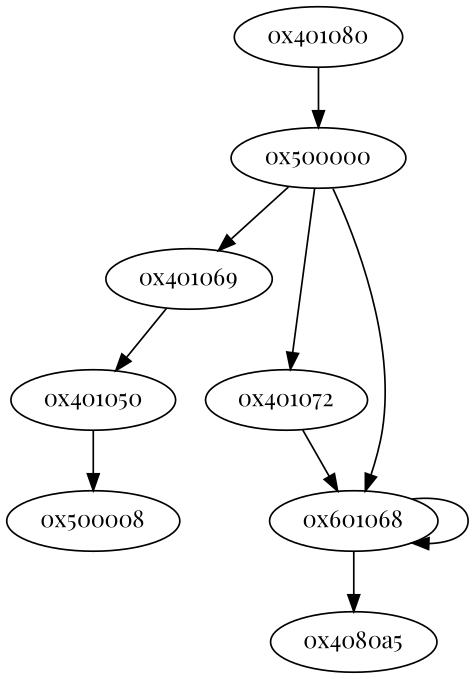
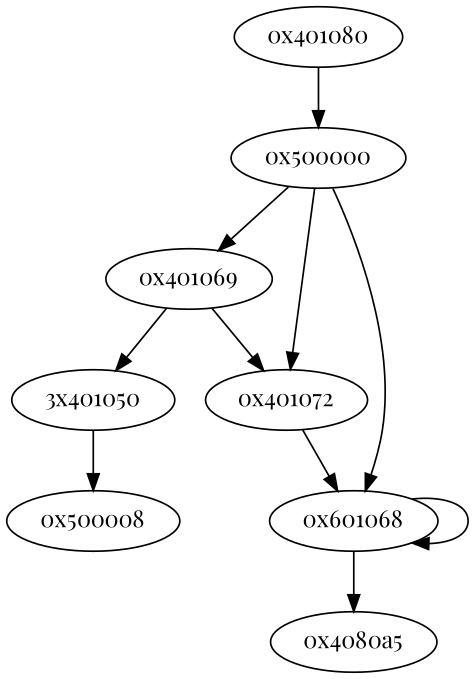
  digraph {
    fontname="Playfair Display"
    node [fontname="Playfair Display"]
    edge [fontname="Playfair Display"]
    n1 [label="0x401080"]
    n2 [label="0x500000"]
    n3 [label="0x401069"]
    n4 [label="0x601068"]
    n5 [label="0x401072"]
-   n6 [label="0x401050"]
+   n6 [label="3x401050"]
    n7 [label="0x4080a5"]
    n8 [label="0x500008"]
    n1 -> n2
    n2 -> n3
    n2 -> n4
    n2 -> n5
+   n3 -> n5
    n3 -> n6
    n4 -> n4
    n4 -> n7
    n5 -> n4
    n6 -> n8
  }
